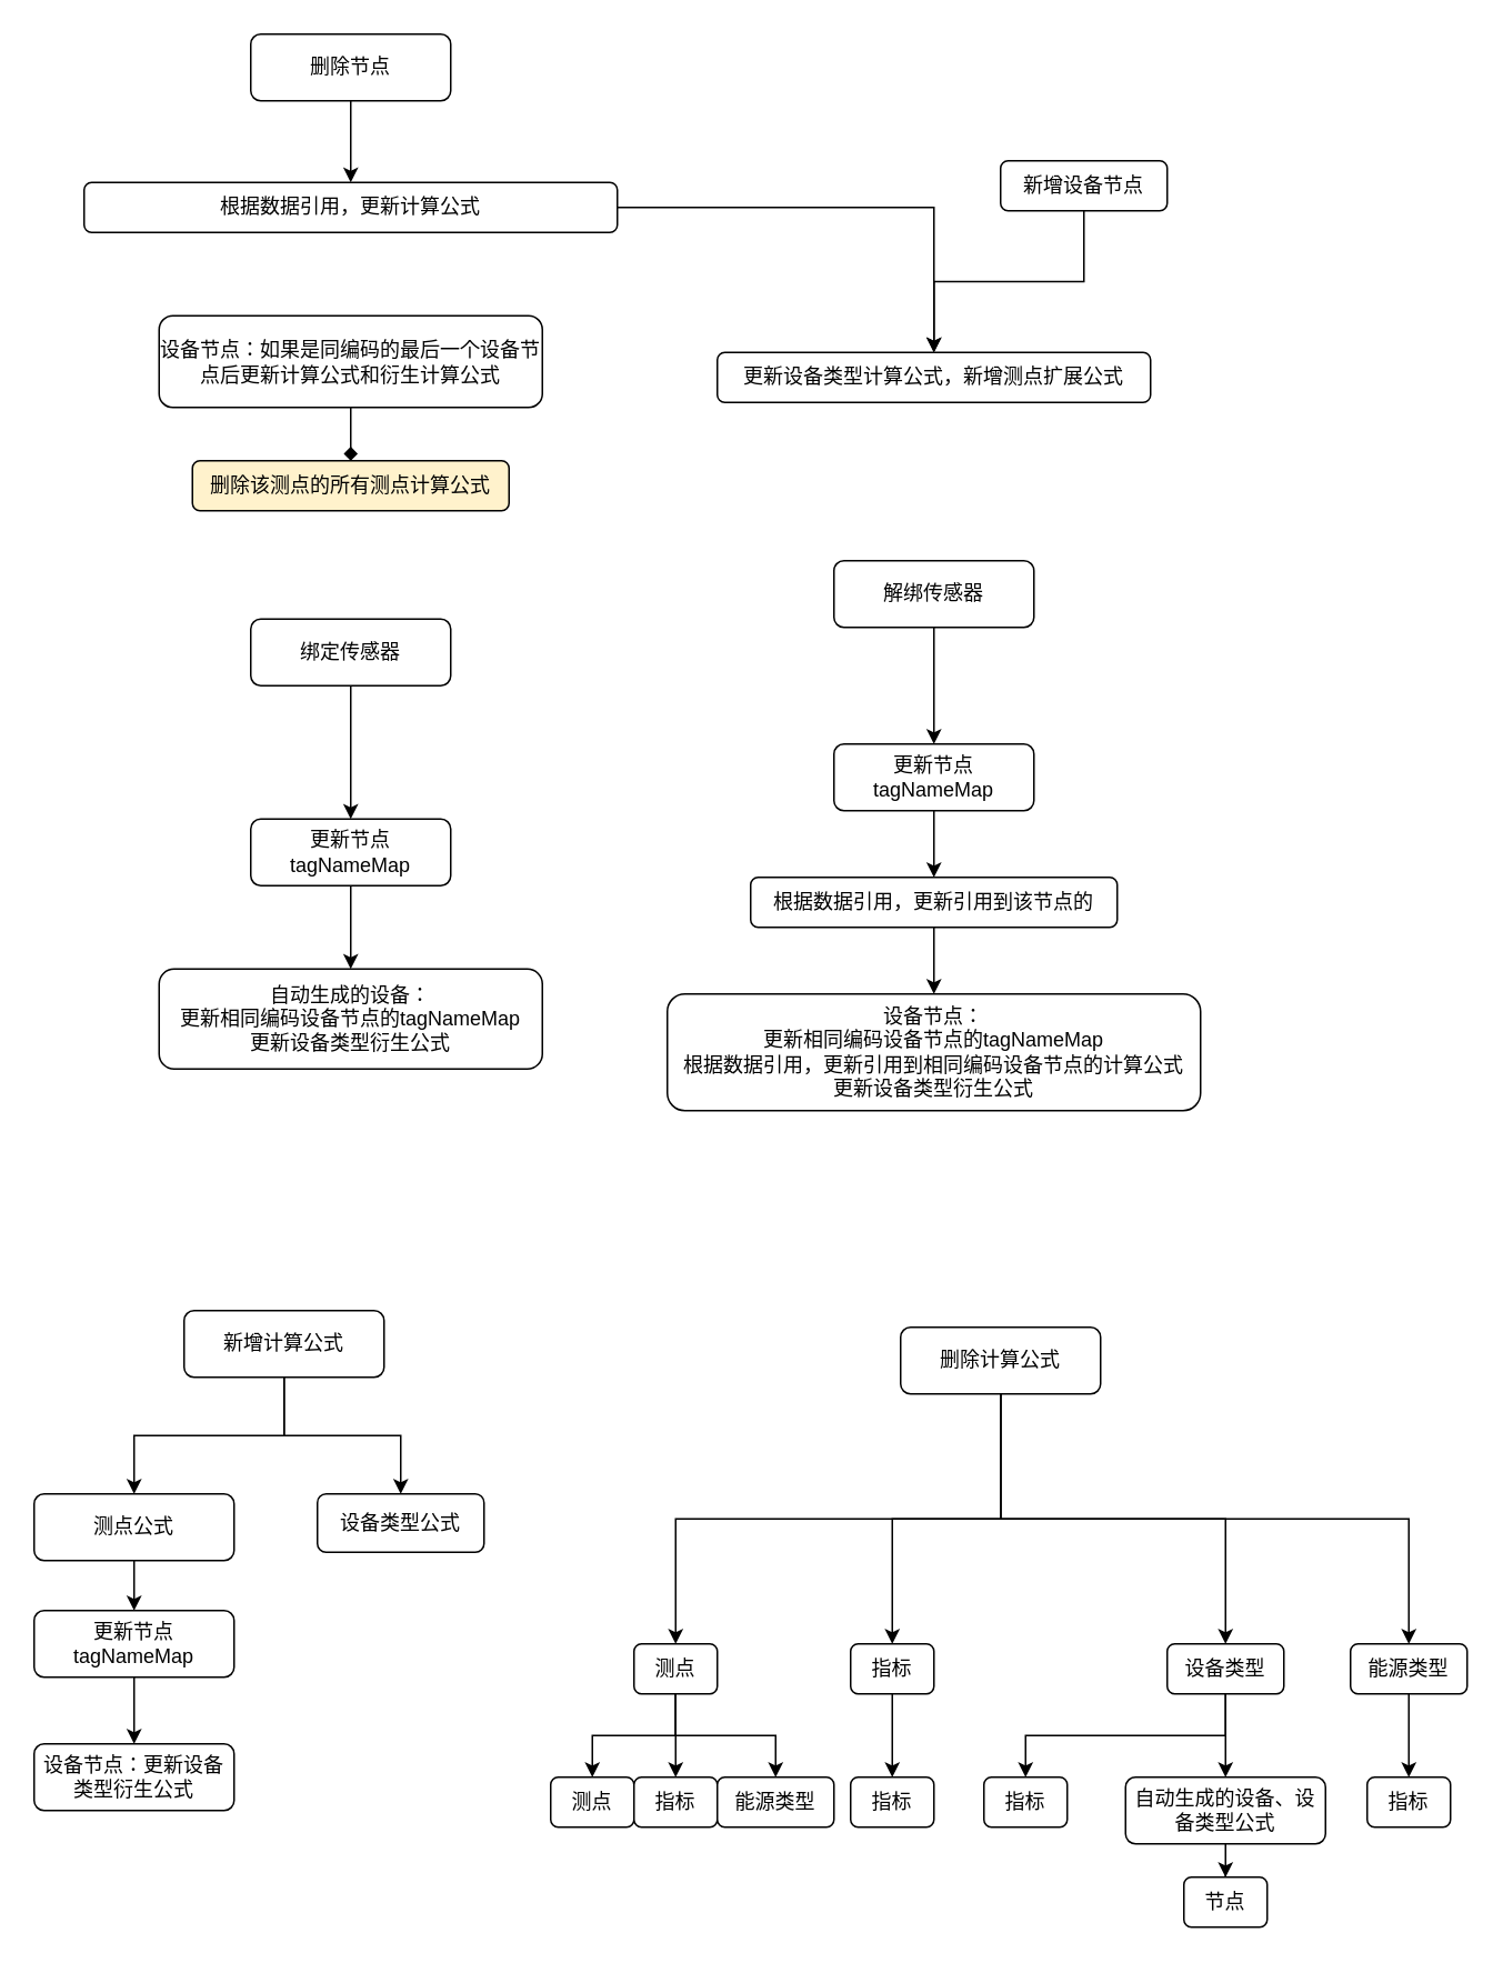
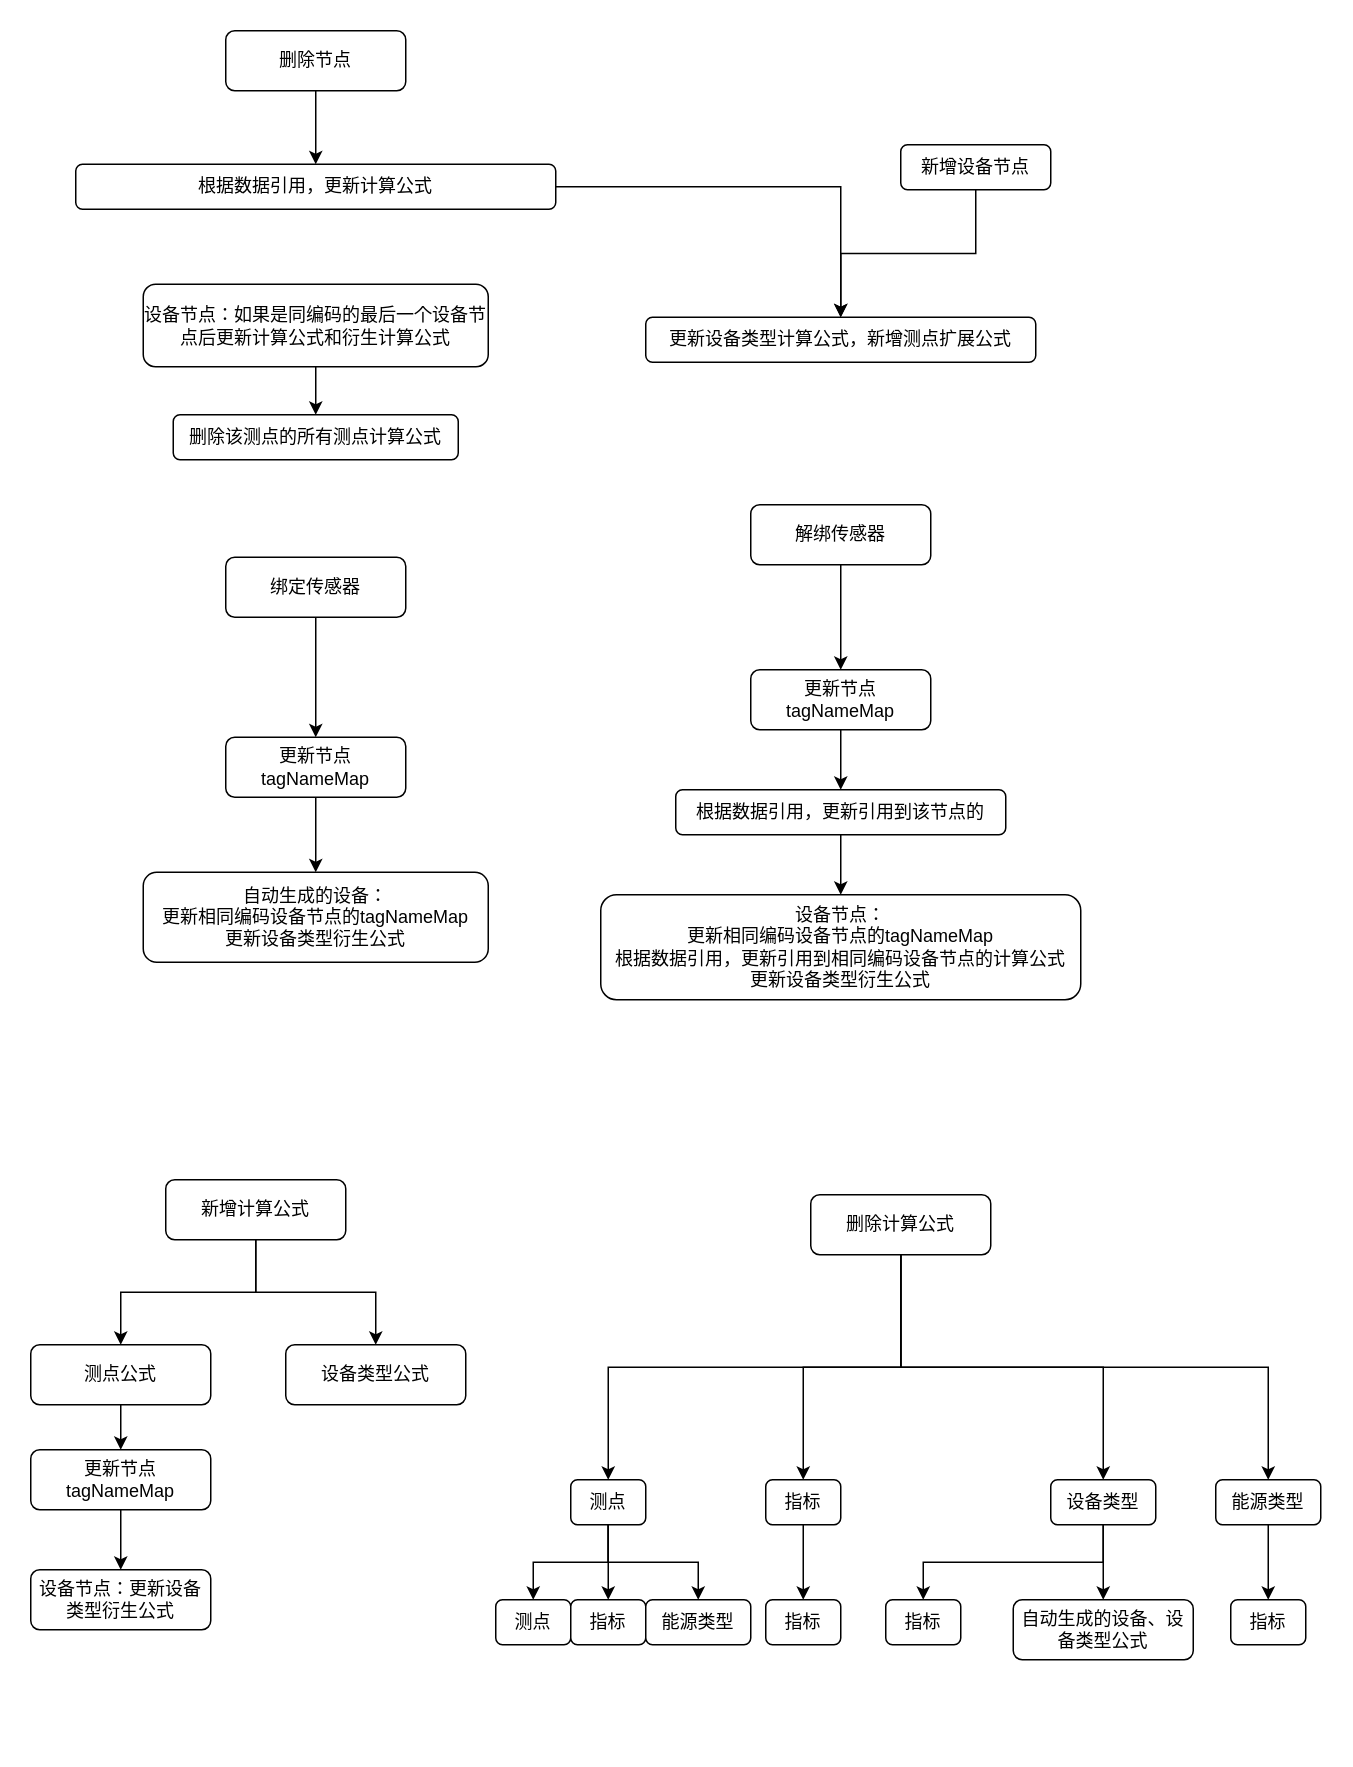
  <mxCell id="0" />
  <mxCell id="1" parent="0" />
  <mxCell id="2" value="" style="edgeStyle=orthogonalEdgeStyle;rounded=0;orthogonalLoop=1;jettySize=auto;html=1;exitX=0.5;exitY=1;exitDx=0;exitDy=0;" parent="1" source="4" target="12" edge="1"><mxGeometry relative="1" as="geometry" /></mxCell>
  <mxCell id="3" value="" style="edgeStyle=orthogonalEdgeStyle;rounded=0;orthogonalLoop=1;jettySize=auto;html=1;" parent="1" source="4" target="13" edge="1"><mxGeometry relative="1" as="geometry" /></mxCell>
  <mxCell id="4" value="新增计算公式" style="rounded=1;whiteSpace=wrap;html=1;fontSize=12;glass=0;strokeWidth=1;shadow=0;" parent="1" vertex="1"><mxGeometry x="110" y="786" width="120" height="40" as="geometry" /></mxCell>
  <mxCell id="5" value="" style="edgeStyle=orthogonalEdgeStyle;rounded=0;orthogonalLoop=1;jettySize=auto;html=1;" parent="1" source="6" target="17" edge="1"><mxGeometry relative="1" as="geometry" /></mxCell>
  <mxCell id="6" value="绑定传感器" style="rounded=1;whiteSpace=wrap;html=1;fontSize=12;glass=0;strokeWidth=1;shadow=0;" parent="1" vertex="1"><mxGeometry x="150" y="371" width="120" height="40" as="geometry" /></mxCell>
  <mxCell id="7" value="" style="edgeStyle=orthogonalEdgeStyle;rounded=0;orthogonalLoop=1;jettySize=auto;html=1;" parent="1" source="8" target="20" edge="1"><mxGeometry relative="1" as="geometry" /></mxCell>
  <mxCell id="8" value="解绑传感器" style="rounded=1;whiteSpace=wrap;html=1;fontSize=12;glass=0;strokeWidth=1;shadow=0;" parent="1" vertex="1"><mxGeometry x="500" y="336" width="120" height="40" as="geometry" /></mxCell>
  <mxCell id="9" value="" style="edgeStyle=orthogonalEdgeStyle;rounded=0;orthogonalLoop=1;jettySize=auto;html=1;" parent="1" source="10" target="25" edge="1"><mxGeometry relative="1" as="geometry" /></mxCell>
  <mxCell id="10" value="删除节点" style="rounded=1;whiteSpace=wrap;html=1;fontSize=12;glass=0;strokeWidth=1;shadow=0;" parent="1" vertex="1"><mxGeometry x="150" y="20" width="120" height="40" as="geometry" /></mxCell>
  <mxCell id="11" value="" style="edgeStyle=orthogonalEdgeStyle;rounded=0;orthogonalLoop=1;jettySize=auto;html=1;" parent="1" source="12" target="15" edge="1"><mxGeometry relative="1" as="geometry" /></mxCell>
  <mxCell id="12" value="测点公式" style="rounded=1;whiteSpace=wrap;html=1;fontSize=12;glass=0;strokeWidth=1;shadow=0;" parent="1" vertex="1"><mxGeometry x="20" y="896" width="120" height="40" as="geometry" /></mxCell>
- <mxCell id="13" value="设备类型公式" style="rounded=1;whiteSpace=wrap;html=1;fontSize=12;glass=0;strokeWidth=1;shadow=0;" parent="1" vertex="1"><mxGeometry x="190" y="896" width="100" height="35" as="geometry" /></mxCell>
+ <mxCell id="13" value="设备类型公式" style="rounded=1;whiteSpace=wrap;html=1;fontSize=12;glass=0;strokeWidth=1;shadow=0;" parent="1" vertex="1"><mxGeometry x="190" y="896" width="120" height="40" as="geometry" /></mxCell>
  <mxCell id="14" value="" style="edgeStyle=orthogonalEdgeStyle;rounded=0;orthogonalLoop=1;jettySize=auto;html=1;" parent="1" source="15" target="28" edge="1"><mxGeometry relative="1" as="geometry" /></mxCell>
  <mxCell id="15" value="更新节点tagNameMap" style="rounded=1;whiteSpace=wrap;html=1;fontSize=12;glass=0;strokeWidth=1;shadow=0;" parent="1" vertex="1"><mxGeometry x="20" y="966" width="120" height="40" as="geometry" /></mxCell>
  <mxCell id="16" value="" style="edgeStyle=orthogonalEdgeStyle;rounded=0;orthogonalLoop=1;jettySize=auto;html=1;" parent="1" source="17" target="18" edge="1"><mxGeometry relative="1" as="geometry" /></mxCell>
  <mxCell id="17" value="更新节点tagNameMap" style="rounded=1;whiteSpace=wrap;html=1;fontSize=12;glass=0;strokeWidth=1;shadow=0;" parent="1" vertex="1"><mxGeometry x="150" y="491" width="120" height="40" as="geometry" /></mxCell>
  <mxCell id="18" value="&lt;div&gt;自动生成的设备：&lt;/div&gt;&lt;div&gt;更新相同编码设备节点的tagNameMap&lt;br&gt;&lt;/div&gt;&lt;div&gt;更新设备类型衍生公式&lt;/div&gt;" style="rounded=1;whiteSpace=wrap;html=1;fontSize=12;glass=0;strokeWidth=1;shadow=0;" parent="1" vertex="1"><mxGeometry x="95" y="581" width="230" height="60" as="geometry" /></mxCell>
  <mxCell id="19" value="" style="edgeStyle=orthogonalEdgeStyle;rounded=0;orthogonalLoop=1;jettySize=auto;html=1;exitX=0.5;exitY=1;exitDx=0;exitDy=0;" parent="1" source="20" target="23" edge="1"><mxGeometry relative="1" as="geometry" /></mxCell>
  <mxCell id="20" value="更新节点tagNameMap" style="rounded=1;whiteSpace=wrap;html=1;fontSize=12;glass=0;strokeWidth=1;shadow=0;" parent="1" vertex="1"><mxGeometry x="500" y="446" width="120" height="40" as="geometry" /></mxCell>
  <mxCell id="21" value="设备节点：&lt;br&gt;&lt;div&gt;更新相同编码设备节点的tagNameMap&lt;/div&gt;&lt;div&gt;根据数据引用，更新引用到相同编码设备节点的计算公式&lt;/div&gt;&lt;div&gt;更新设备类型衍生公式&lt;/div&gt;" style="rounded=1;whiteSpace=wrap;html=1;fontSize=12;glass=0;strokeWidth=1;shadow=0;" parent="1" vertex="1"><mxGeometry x="400" y="596" width="320" height="70" as="geometry" /></mxCell>
  <mxCell id="22" value="" style="edgeStyle=orthogonalEdgeStyle;rounded=0;orthogonalLoop=1;jettySize=auto;html=1;" edge="1" parent="1" source="23" target="21"><mxGeometry relative="1" as="geometry" /></mxCell>
  <mxCell id="23" value="根据数据引用，更新引用到该节点的" style="rounded=1;whiteSpace=wrap;html=1;fontSize=12;glass=0;strokeWidth=1;shadow=0;" parent="1" vertex="1"><mxGeometry x="450" y="526" width="220" height="30" as="geometry" /></mxCell>
  <mxCell id="24" value="" style="edgeStyle=orthogonalEdgeStyle;rounded=0;orthogonalLoop=1;jettySize=auto;html=1;" edge="1" parent="1" source="25" target="56"><mxGeometry relative="1" as="geometry" /></mxCell>
  <mxCell id="25" value="根据数据引用，更新计算公式" style="rounded=1;whiteSpace=wrap;html=1;fontSize=12;glass=0;strokeWidth=1;shadow=0;" parent="1" vertex="1"><mxGeometry x="50" y="109" width="320" height="30" as="geometry" /></mxCell>
- <mxCell id="26" value="" style="edgeStyle=orthogonalEdgeStyle;rounded=0;orthogonalLoop=1;jettySize=auto;html=1;endArrow=diamond;" edge="1" parent="1" source="27" target="57"><mxGeometry relative="1" as="geometry" /></mxCell>
+ <mxCell id="26" value="" style="edgeStyle=orthogonalEdgeStyle;rounded=0;orthogonalLoop=1;jettySize=auto;html=1;" edge="1" parent="1" source="27" target="57"><mxGeometry relative="1" as="geometry" /></mxCell>
  <mxCell id="27" value="设备节点：如果是同编码的最后一个设备节点后更新计算公式和衍生计算公式" style="rounded=1;whiteSpace=wrap;html=1;fontSize=12;glass=0;strokeWidth=1;shadow=0;" parent="1" vertex="1"><mxGeometry x="95" y="189" width="230" height="55" as="geometry" /></mxCell>
  <mxCell id="28" value="设备节点：更新设备类型衍生公式" style="rounded=1;whiteSpace=wrap;html=1;fontSize=12;glass=0;strokeWidth=1;shadow=0;" parent="1" vertex="1"><mxGeometry x="20" y="1046" width="120" height="40" as="geometry" /></mxCell>
  <mxCell id="29" value="" style="edgeStyle=orthogonalEdgeStyle;rounded=0;orthogonalLoop=1;jettySize=auto;html=1;exitX=0.5;exitY=1;exitDx=0;exitDy=0;" parent="1" source="33" target="36" edge="1"><mxGeometry relative="1" as="geometry" /></mxCell>
  <mxCell id="30" value="" style="edgeStyle=orthogonalEdgeStyle;rounded=0;orthogonalLoop=1;jettySize=auto;html=1;exitX=0.5;exitY=1;exitDx=0;exitDy=0;" parent="1" source="33" target="38" edge="1"><mxGeometry relative="1" as="geometry" /></mxCell>
  <mxCell id="31" value="" style="edgeStyle=orthogonalEdgeStyle;rounded=0;orthogonalLoop=1;jettySize=auto;html=1;exitX=0.5;exitY=1;exitDx=0;exitDy=0;" parent="1" source="33" target="40" edge="1"><mxGeometry relative="1" as="geometry" /></mxCell>
  <mxCell id="32" style="edgeStyle=orthogonalEdgeStyle;rounded=0;orthogonalLoop=1;jettySize=auto;html=1;entryX=0.5;entryY=0;entryDx=0;entryDy=0;exitX=0.5;exitY=1;exitDx=0;exitDy=0;" parent="1" source="33" target="50" edge="1"><mxGeometry relative="1" as="geometry" /></mxCell>
  <mxCell id="33" value="删除计算公式" style="rounded=1;whiteSpace=wrap;html=1;fontSize=12;glass=0;strokeWidth=1;shadow=0;" parent="1" vertex="1"><mxGeometry x="540" y="796" width="120" height="40" as="geometry" /></mxCell>
  <mxCell id="34" value="" style="edgeStyle=orthogonalEdgeStyle;rounded=0;orthogonalLoop=1;jettySize=auto;html=1;exitX=0.5;exitY=1;exitDx=0;exitDy=0;" parent="1" source="36" target="42" edge="1"><mxGeometry relative="1" as="geometry" /></mxCell>
  <mxCell id="35" value="" style="edgeStyle=orthogonalEdgeStyle;rounded=0;orthogonalLoop=1;jettySize=auto;html=1;" parent="1" source="36" target="45" edge="1"><mxGeometry relative="1" as="geometry" /></mxCell>
  <mxCell id="36" value="设备类型" style="rounded=1;whiteSpace=wrap;html=1;fontSize=12;glass=0;strokeWidth=1;shadow=0;" parent="1" vertex="1"><mxGeometry x="700" y="986" width="70" height="30" as="geometry" /></mxCell>
  <mxCell id="37" value="" style="edgeStyle=orthogonalEdgeStyle;rounded=0;orthogonalLoop=1;jettySize=auto;html=1;" parent="1" source="38" target="41" edge="1"><mxGeometry relative="1" as="geometry" /></mxCell>
  <mxCell id="38" value="能源类型" style="rounded=1;whiteSpace=wrap;html=1;fontSize=12;glass=0;strokeWidth=1;shadow=0;" parent="1" vertex="1"><mxGeometry x="810" y="986" width="70" height="30" as="geometry" /></mxCell>
  <mxCell id="39" value="" style="edgeStyle=orthogonalEdgeStyle;rounded=0;orthogonalLoop=1;jettySize=auto;html=1;" parent="1" source="40" target="43" edge="1"><mxGeometry relative="1" as="geometry" /></mxCell>
  <mxCell id="40" value="指标" style="rounded=1;whiteSpace=wrap;html=1;fontSize=12;glass=0;strokeWidth=1;shadow=0;" parent="1" vertex="1"><mxGeometry x="510" y="986" width="50" height="30" as="geometry" /></mxCell>
  <mxCell id="41" value="指标" style="rounded=1;whiteSpace=wrap;html=1;fontSize=12;glass=0;strokeWidth=1;shadow=0;" parent="1" vertex="1"><mxGeometry x="820" y="1066" width="50" height="30" as="geometry" /></mxCell>
  <mxCell id="42" value="指标" style="rounded=1;whiteSpace=wrap;html=1;fontSize=12;glass=0;strokeWidth=1;shadow=0;" parent="1" vertex="1"><mxGeometry x="590" y="1066" width="50" height="30" as="geometry" /></mxCell>
  <mxCell id="43" value="指标" style="rounded=1;whiteSpace=wrap;html=1;fontSize=12;glass=0;strokeWidth=1;shadow=0;" parent="1" vertex="1"><mxGeometry x="510" y="1066" width="50" height="30" as="geometry" /></mxCell>
- <mxCell id="44" value="" style="edgeStyle=orthogonalEdgeStyle;rounded=0;orthogonalLoop=1;jettySize=auto;html=1;" parent="1" source="45" target="46" edge="1"><mxGeometry relative="1" as="geometry" /></mxCell>
  <mxCell id="45" value="自动生成的设备、设备类型公式" style="rounded=1;whiteSpace=wrap;html=1;fontSize=12;glass=0;strokeWidth=1;shadow=0;" parent="1" vertex="1"><mxGeometry x="675" y="1066" width="120" height="40" as="geometry" /></mxCell>
- <mxCell id="46" value="节点" style="rounded=1;whiteSpace=wrap;html=1;fontSize=12;glass=0;strokeWidth=1;shadow=0;" parent="1" vertex="1"><mxGeometry x="710" y="1126" width="50" height="30" as="geometry" /></mxCell>
  <mxCell id="47" value="" style="edgeStyle=orthogonalEdgeStyle;rounded=0;orthogonalLoop=1;jettySize=auto;html=1;" parent="1" source="50" target="51" edge="1"><mxGeometry relative="1" as="geometry" /></mxCell>
  <mxCell id="48" value="" style="edgeStyle=orthogonalEdgeStyle;rounded=0;orthogonalLoop=1;jettySize=auto;html=1;" parent="1" source="50" target="52" edge="1"><mxGeometry relative="1" as="geometry" /></mxCell>
  <mxCell id="49" value="" style="edgeStyle=orthogonalEdgeStyle;rounded=0;orthogonalLoop=1;jettySize=auto;html=1;" parent="1" source="50" target="53" edge="1"><mxGeometry relative="1" as="geometry" /></mxCell>
  <mxCell id="50" value="测点" style="rounded=1;whiteSpace=wrap;html=1;fontSize=12;glass=0;strokeWidth=1;shadow=0;" parent="1" vertex="1"><mxGeometry x="380" y="986" width="50" height="30" as="geometry" /></mxCell>
  <mxCell id="51" value="测点" style="rounded=1;whiteSpace=wrap;html=1;fontSize=12;glass=0;strokeWidth=1;shadow=0;" parent="1" vertex="1"><mxGeometry x="330" y="1066" width="50" height="30" as="geometry" /></mxCell>
  <mxCell id="52" value="指标" style="rounded=1;whiteSpace=wrap;html=1;fontSize=12;glass=0;strokeWidth=1;shadow=0;" parent="1" vertex="1"><mxGeometry x="380" y="1066" width="50" height="30" as="geometry" /></mxCell>
  <mxCell id="53" value="能源类型" style="rounded=1;whiteSpace=wrap;html=1;fontSize=12;glass=0;strokeWidth=1;shadow=0;" parent="1" vertex="1"><mxGeometry x="430" y="1066" width="70" height="30" as="geometry" /></mxCell>
  <mxCell id="54" value="" style="edgeStyle=orthogonalEdgeStyle;rounded=0;orthogonalLoop=1;jettySize=auto;html=1;" edge="1" parent="1" source="55" target="56"><mxGeometry relative="1" as="geometry" /></mxCell>
  <mxCell id="55" value="新增设备节点" style="rounded=1;whiteSpace=wrap;html=1;fontSize=12;glass=0;strokeWidth=1;shadow=0;" vertex="1" parent="1"><mxGeometry x="600" y="96" width="100" height="30" as="geometry" /></mxCell>
  <mxCell id="56" value="更新设备类型计算公式，新增测点扩展公式" style="rounded=1;whiteSpace=wrap;html=1;fontSize=12;glass=0;strokeWidth=1;shadow=0;" vertex="1" parent="1"><mxGeometry x="430" y="211" width="260" height="30" as="geometry" /></mxCell>
- <mxCell id="57" value="删除该测点的所有测点计算公式" style="rounded=1;whiteSpace=wrap;html=1;fontSize=12;glass=0;strokeWidth=1;shadow=0;fillColor=#fff2cc;" vertex="1" parent="1"><mxGeometry x="115" y="276" width="190" height="30" as="geometry" /></mxCell>
+ <mxCell id="57" value="删除该测点的所有测点计算公式" style="rounded=1;whiteSpace=wrap;html=1;fontSize=12;glass=0;strokeWidth=1;shadow=0;" vertex="1" parent="1"><mxGeometry x="115" y="276" width="190" height="30" as="geometry" /></mxCell>
